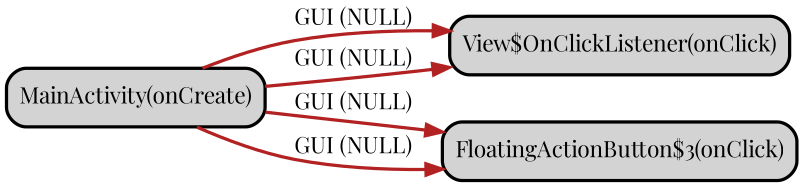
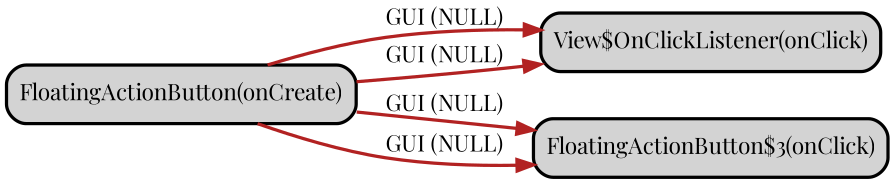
  digraph {
    fontname="Playfair Display"
    rankdir=LR
    node [fontname="Playfair Display" shape=box style="rounded,bold,filled"]
    edge [color=firebrick fontname="Playfair Display" style=bold]
-   n1 [label="MainActivity(onCreate)"]
+   n1 [label="FloatingActionButton(onCreate)"]
    n2 [label="View$OnClickListener(onClick)"]
    n3 [label="FloatingActionButton$3(onClick)"]
    n1 -> n2 [label="GUI (NULL)"]
    n1 -> n2 [label="GUI (NULL)"]
    n1 -> n3 [label="GUI (NULL)"]
    n1 -> n3 [label="GUI (NULL)"]
  }
